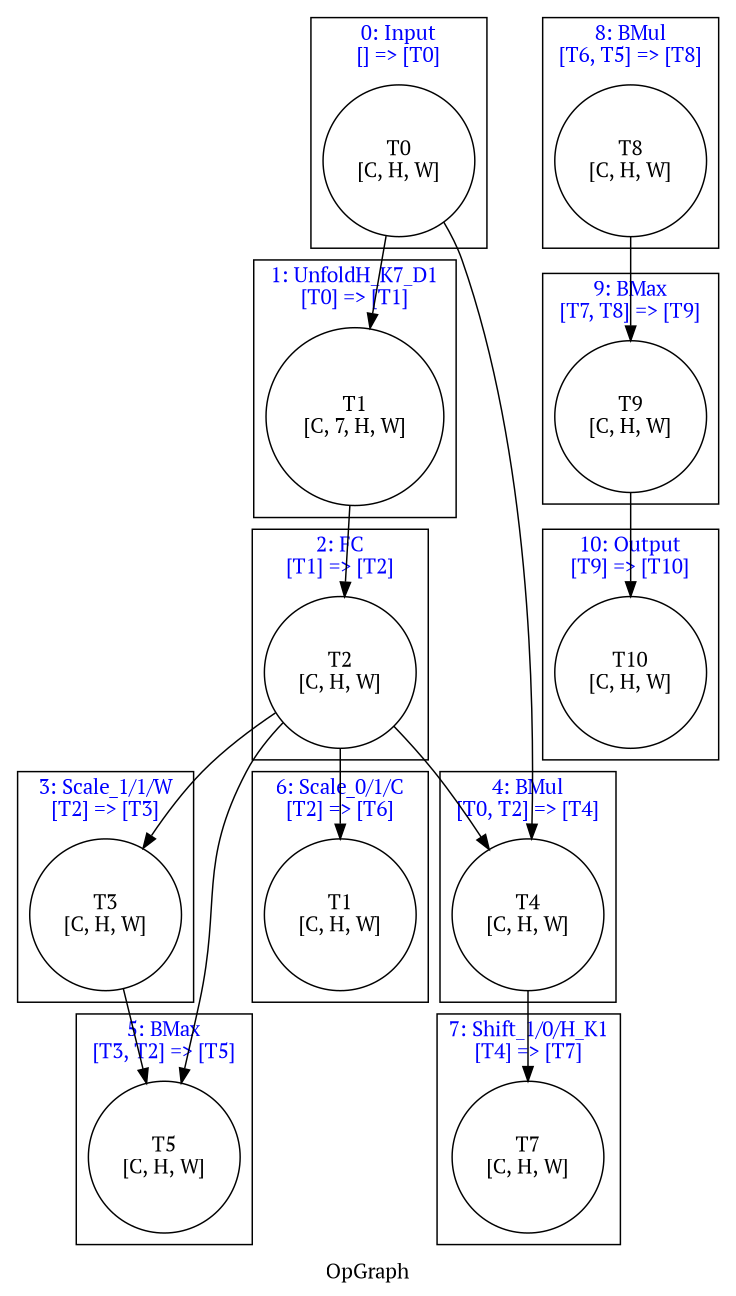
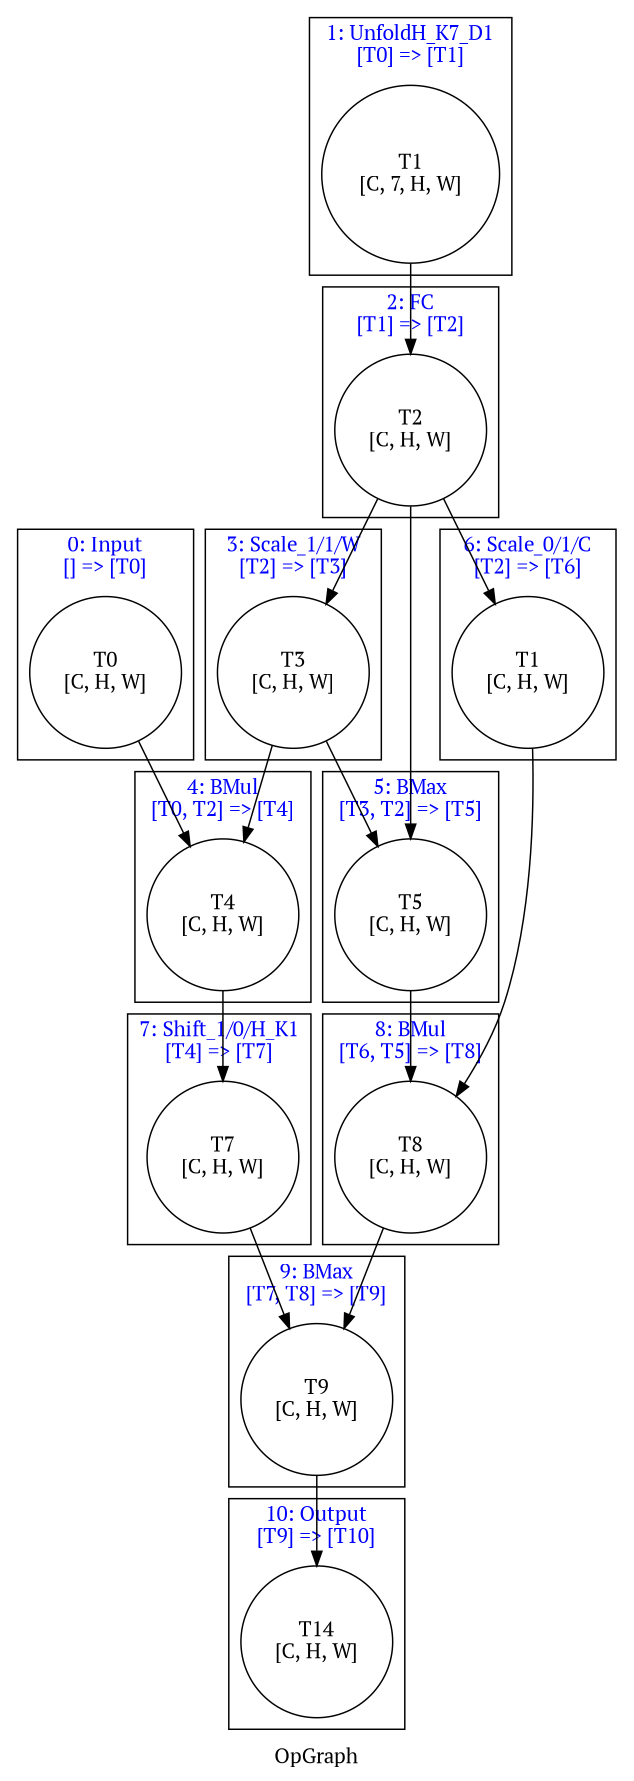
  digraph {
    fontname="PT Serif"
    label=OpGraph
    node [color=black fontname="PT Serif" shape=circle]
    edge [fontname="PT Serif"]
    n1 [label="T0\n[C, H, W]"]
    n2 [label="T1\n[C, 7, H, W]"]
    n3 [label="T2\n[C, H, W]"]
    n4 [label="T3\n[C, H, W]"]
    n5 [label="T4\n[C, H, W]"]
    n6 [label="T5\n[C, H, W]"]
    n7 [label="T1\n[C, H, W]"]
    n8 [label="T7\n[C, H, W]"]
    n9 [label="T8\n[C, H, W]"]
    n10 [label="T9\n[C, H, W]"]
-   n11 [label="T10\n[C, H, W]"]
+   n11 [label="T14\n[C, H, W]"]
    subgraph sub_1 {
      n1
      n2
      n3
      n4
      n5
      n6
      n7
      n8
      n9
      n10
      n11
    }
    subgraph cluster_2 {
      fontcolor=blue
      label="0: Input\n[] => [T0]"
      n1
    }
    subgraph cluster_3 {
      fontcolor=blue
      label="1: UnfoldH_K7_D1\n[T0] => [T1]"
      n2
    }
    subgraph cluster_4 {
      fontcolor=blue
      label="2: FC\n[T1] => [T2]"
      n3
    }
    subgraph cluster_5 {
      fontcolor=blue
      label="3: Scale_1/1/W\n[T2] => [T3]"
      n4
    }
    subgraph cluster_6 {
      fontcolor=blue
      label="4: BMul\n[T0, T2] => [T4]"
      n5
    }
    subgraph cluster_7 {
      fontcolor=blue
      label="5: BMax\n[T3, T2] => [T5]"
      n6
    }
    subgraph cluster_8 {
      fontcolor=blue
      label="6: Scale_0/1/C\n[T2] => [T6]"
      n7
    }
    subgraph cluster_9 {
      fontcolor=blue
      label="7: Shift_1/0/H_K1\n[T4] => [T7]"
      n8
    }
    subgraph cluster_10 {
      fontcolor=blue
      label="8: BMul\n[T6, T5] => [T8]"
      n9
    }
    subgraph cluster_11 {
      fontcolor=blue
      label="9: BMax\n[T7, T8] => [T9]"
      n10
    }
    subgraph cluster_12 {
      fontcolor=blue
      label="10: Output\n[T9] => [T10]"
      n11
    }
-   n1 -> n2
    n1 -> n5
    n2 -> n3
    n3 -> n4
-   n3 -> n5
+   n4 -> n5
    n3 -> n6
    n3 -> n7
    n4 -> n6
    n5 -> n8
+   n6 -> n9
+   n7 -> n9
+   n8 -> n10
    n9 -> n10
    n10 -> n11
  }
